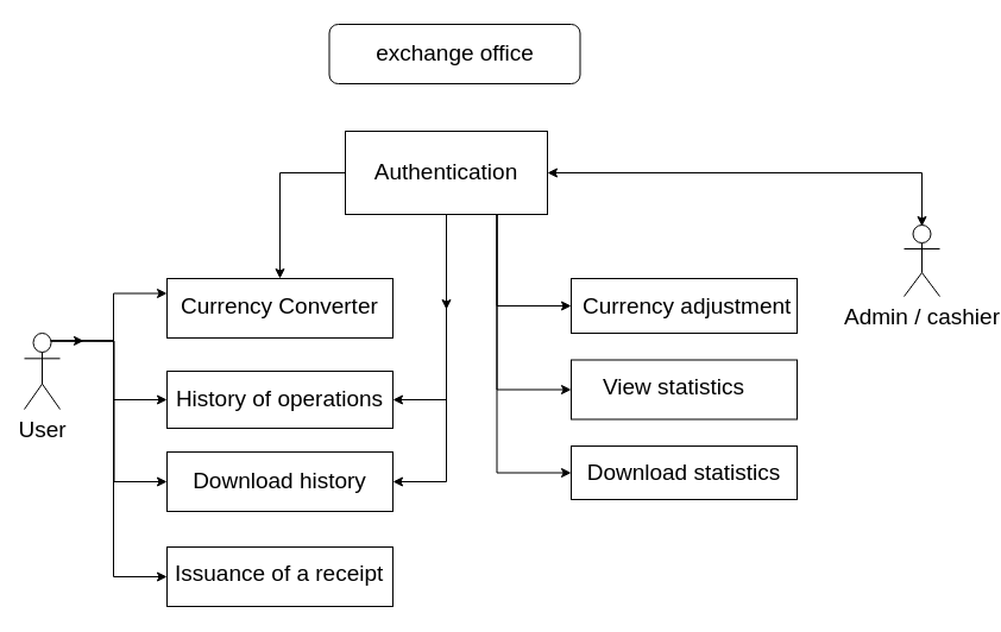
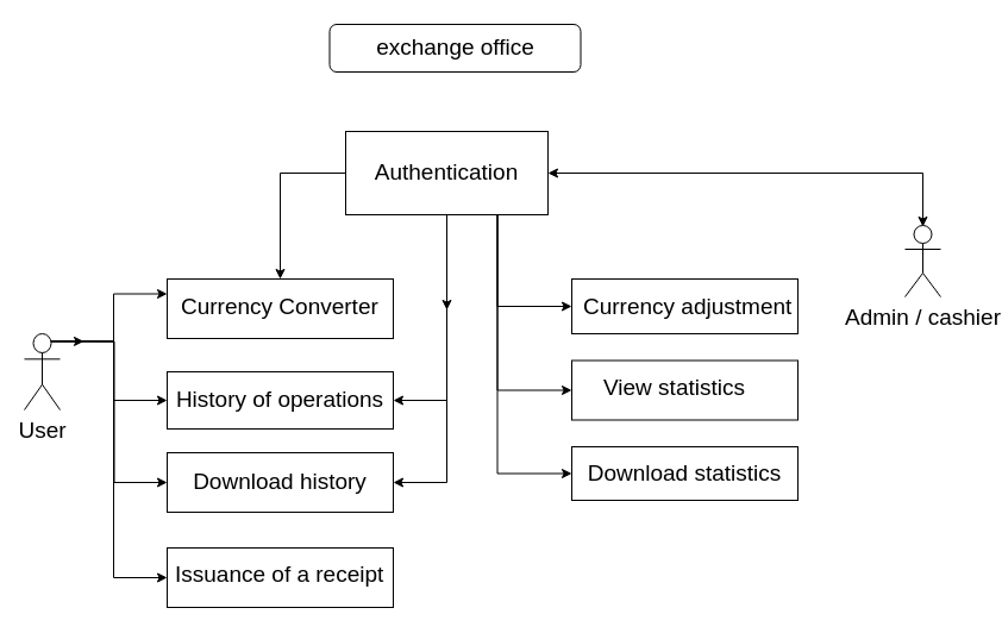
  <mxCell id="0" style=";html=1;" />
  <mxCell id="1" style=";html=1;" parent="0" />
- <mxCell id="2" value="exchange office" style="rounded=1;whiteSpace=wrap;html=1;fontSize=19;" vertex="1" parent="1"><mxGeometry x="276.5" y="20" width="211" height="50" as="geometry" /></mxCell>
+ <mxCell id="2" value="exchange office" style="rounded=1;whiteSpace=wrap;html=1;fontSize=19;" vertex="1" parent="1"><mxGeometry x="276.5" y="20" width="211" height="40" as="geometry" /></mxCell>
  <mxCell id="3" style="edgeStyle=orthogonalEdgeStyle;rounded=0;orthogonalLoop=1;jettySize=auto;html=1;exitX=0.75;exitY=0.1;exitDx=0;exitDy=0;exitPerimeter=0;fontSize=19;" edge="1" parent="1" source="8" target="22"><mxGeometry relative="1" as="geometry" /></mxCell>
  <mxCell id="4" style="edgeStyle=orthogonalEdgeStyle;rounded=0;orthogonalLoop=1;jettySize=auto;html=1;entryX=0;entryY=0.5;entryDx=0;entryDy=0;fontSize=19;" edge="1" parent="1" target="23"><mxGeometry relative="1" as="geometry"><mxPoint x="50" y="286" as="sourcePoint" /></mxGeometry></mxCell>
  <mxCell id="5" style="edgeStyle=orthogonalEdgeStyle;rounded=0;orthogonalLoop=1;jettySize=auto;html=1;exitX=0.75;exitY=0.1;exitDx=0;exitDy=0;exitPerimeter=0;entryX=0;entryY=0.25;entryDx=0;entryDy=0;fontSize=19;" edge="1" parent="1" source="8" target="20"><mxGeometry relative="1" as="geometry" /></mxCell>
  <mxCell id="6" style="edgeStyle=orthogonalEdgeStyle;rounded=0;orthogonalLoop=1;jettySize=auto;html=1;exitX=0.75;exitY=0.1;exitDx=0;exitDy=0;exitPerimeter=0;entryX=0;entryY=0.5;entryDx=0;entryDy=0;fontSize=19;" edge="1" parent="1" source="8" target="24"><mxGeometry relative="1" as="geometry" /></mxCell>
  <mxCell id="7" style="edgeStyle=orthogonalEdgeStyle;rounded=0;orthogonalLoop=1;jettySize=auto;html=1;exitX=0.75;exitY=0.1;exitDx=0;exitDy=0;exitPerimeter=0;fontSize=19;" edge="1" parent="1" source="8"><mxGeometry relative="1" as="geometry"><mxPoint x="70" y="286" as="targetPoint" /></mxGeometry></mxCell>
  <mxCell id="8" value="User" style="shape=umlActor;verticalLabelPosition=bottom;labelBackgroundColor=#ffffff;verticalAlign=top;html=1;outlineConnect=0;fontSize=19;" vertex="1" parent="1"><mxGeometry x="20" y="280" width="30" height="64" as="geometry" /></mxCell>
  <mxCell id="9" style="edgeStyle=orthogonalEdgeStyle;rounded=0;orthogonalLoop=1;jettySize=auto;html=1;exitX=0.5;exitY=0;exitDx=0;exitDy=0;exitPerimeter=0;entryX=1;entryY=0.5;entryDx=0;entryDy=0;fontSize=19;" edge="1" parent="1" source="11" target="19"><mxGeometry relative="1" as="geometry" /></mxCell>
  <mxCell id="10" style="edgeStyle=orthogonalEdgeStyle;rounded=0;orthogonalLoop=1;jettySize=auto;html=1;exitX=0.5;exitY=0;exitDx=0;exitDy=0;exitPerimeter=0;fontSize=19;" edge="1" parent="1" source="11"><mxGeometry relative="1" as="geometry"><mxPoint x="775" y="190" as="targetPoint" /></mxGeometry></mxCell>
  <mxCell id="11" value="Admin / cashier" style="shape=umlActor;verticalLabelPosition=bottom;labelBackgroundColor=#ffffff;verticalAlign=top;html=1;outlineConnect=0;fontSize=19;" vertex="1" parent="1"><mxGeometry x="760" y="189" width="30" height="60" as="geometry" /></mxCell>
  <mxCell id="12" style="edgeStyle=orthogonalEdgeStyle;rounded=0;orthogonalLoop=1;jettySize=auto;html=1;exitX=0;exitY=0.75;exitDx=0;exitDy=0;entryX=0.5;entryY=0;entryDx=0;entryDy=0;fontSize=19;" edge="1" parent="1" source="19" target="20"><mxGeometry relative="1" as="geometry"><Array as="points"><mxPoint x="290" y="145" /><mxPoint x="235" y="145" /></Array></mxGeometry></mxCell>
  <mxCell id="13" style="edgeStyle=orthogonalEdgeStyle;rounded=0;orthogonalLoop=1;jettySize=auto;html=1;exitX=0.5;exitY=1;exitDx=0;exitDy=0;entryX=1;entryY=0.5;entryDx=0;entryDy=0;fontSize=19;" edge="1" parent="1" source="19" target="22"><mxGeometry relative="1" as="geometry" /></mxCell>
  <mxCell id="14" style="edgeStyle=orthogonalEdgeStyle;rounded=0;orthogonalLoop=1;jettySize=auto;html=1;exitX=0.5;exitY=1;exitDx=0;exitDy=0;entryX=1;entryY=0.5;entryDx=0;entryDy=0;fontSize=19;" edge="1" parent="1" source="19" target="23"><mxGeometry relative="1" as="geometry" /></mxCell>
  <mxCell id="15" style="edgeStyle=orthogonalEdgeStyle;rounded=0;orthogonalLoop=1;jettySize=auto;html=1;exitX=0.75;exitY=1;exitDx=0;exitDy=0;entryX=0;entryY=0.5;entryDx=0;entryDy=0;fontSize=19;" edge="1" parent="1" source="19" target="26"><mxGeometry relative="1" as="geometry" /></mxCell>
  <mxCell id="16" style="edgeStyle=orthogonalEdgeStyle;rounded=0;orthogonalLoop=1;jettySize=auto;html=1;exitX=0.75;exitY=1;exitDx=0;exitDy=0;entryX=0;entryY=0.5;entryDx=0;entryDy=0;fontSize=19;" edge="1" parent="1" source="19" target="28"><mxGeometry relative="1" as="geometry" /></mxCell>
  <mxCell id="17" style="edgeStyle=orthogonalEdgeStyle;rounded=0;orthogonalLoop=1;jettySize=auto;html=1;exitX=0.75;exitY=1;exitDx=0;exitDy=0;entryX=0;entryY=0.5;entryDx=0;entryDy=0;fontSize=19;" edge="1" parent="1" source="19" target="30"><mxGeometry relative="1" as="geometry" /></mxCell>
  <mxCell id="18" style="edgeStyle=orthogonalEdgeStyle;rounded=0;orthogonalLoop=1;jettySize=auto;html=1;exitX=0.5;exitY=1;exitDx=0;exitDy=0;fontSize=19;" edge="1" parent="1" source="19"><mxGeometry relative="1" as="geometry"><mxPoint x="375" y="260" as="targetPoint" /></mxGeometry></mxCell>
  <mxCell id="19" value="Authentication" style="rounded=0;whiteSpace=wrap;html=1;fontSize=19;" vertex="1" parent="1"><mxGeometry x="290" y="110" width="170" height="70" as="geometry" /></mxCell>
  <mxCell id="20" value="" style="rounded=0;whiteSpace=wrap;html=1;fontSize=19;" vertex="1" parent="1"><mxGeometry x="140" y="234" width="190" height="50" as="geometry" /></mxCell>
  <mxCell id="21" value="Currency Converter" style="text;html=1;fontSize=19;" vertex="1" parent="1"><mxGeometry x="150" y="240" width="190" height="40" as="geometry" /></mxCell>
  <mxCell id="22" value="History of operations" style="rounded=0;whiteSpace=wrap;html=1;fontSize=19;" vertex="1" parent="1"><mxGeometry x="140" y="312" width="190" height="48" as="geometry" /></mxCell>
  <mxCell id="23" value="Download history" style="rounded=0;whiteSpace=wrap;html=1;fontSize=19;align=center;" vertex="1" parent="1"><mxGeometry x="140" y="380" width="190" height="50" as="geometry" /></mxCell>
  <mxCell id="24" value="" style="rounded=0;whiteSpace=wrap;html=1;fontSize=19;" vertex="1" parent="1"><mxGeometry x="140" y="460" width="190" height="50" as="geometry" /></mxCell>
  <mxCell id="25" value="Issuance of a receipt" style="text;html=1;fontSize=19;" vertex="1" parent="1"><mxGeometry x="145" y="465" width="200" height="40" as="geometry" /></mxCell>
  <mxCell id="26" value="" style="rounded=0;whiteSpace=wrap;html=1;fontSize=19;align=center;" vertex="1" parent="1"><mxGeometry x="480" y="234" width="190" height="46" as="geometry" /></mxCell>
  <mxCell id="27" value="Currency adjustment" style="text;html=1;fontSize=19;" vertex="1" parent="1"><mxGeometry x="487.5" y="240" width="200" height="40" as="geometry" /></mxCell>
  <mxCell id="28" value="" style="rounded=0;whiteSpace=wrap;html=1;fontSize=19;align=center;" vertex="1" parent="1"><mxGeometry x="480" y="302.5" width="190" height="50" as="geometry" /></mxCell>
  <mxCell id="29" value="View statistics" style="text;html=1;fontSize=19;" vertex="1" parent="1"><mxGeometry x="505" y="307.5" width="140" height="40" as="geometry" /></mxCell>
  <mxCell id="30" value="Download statistics" style="rounded=0;whiteSpace=wrap;html=1;fontSize=19;align=center;" vertex="1" parent="1"><mxGeometry x="480" y="375" width="190" height="45" as="geometry" /></mxCell>
